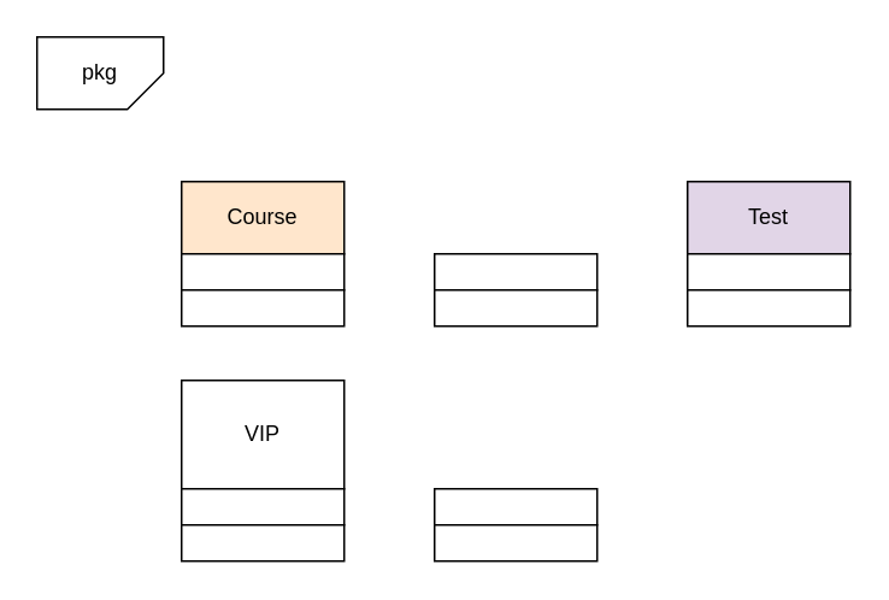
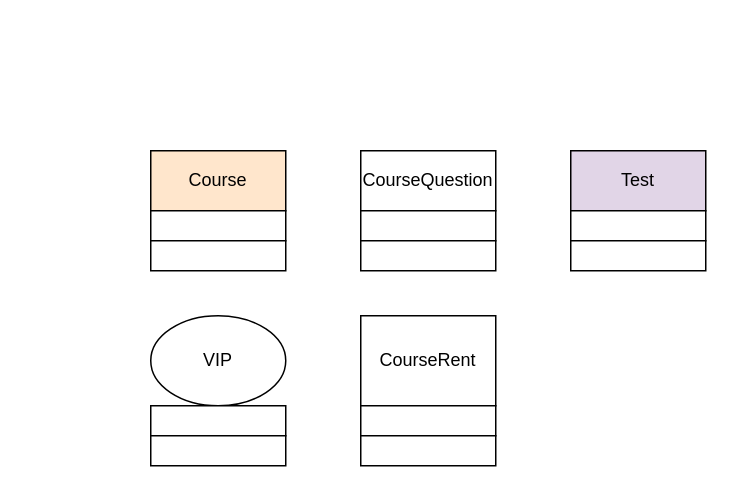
  <mxCell id="0" />
  <mxCell id="1" parent="0" />
- <mxCell id="2" value="pkg" style="shape=card;whiteSpace=wrap;html=1;direction=west;size=20;" parent="1" vertex="1"><mxGeometry x="20" y="20" width="70" height="40" as="geometry" /></mxCell>
  <mxCell id="3" value="Course" style="rounded=0;whiteSpace=wrap;html=1;fillColor=#ffe6cc;" parent="1" vertex="1"><mxGeometry x="100" y="100" width="90" height="40" as="geometry" /></mxCell>
  <mxCell id="4" value="" style="rounded=0;whiteSpace=wrap;html=1;" parent="1" vertex="1"><mxGeometry x="100" y="140" width="90" height="20" as="geometry" /></mxCell>
  <mxCell id="5" value="" style="rounded=0;whiteSpace=wrap;html=1;" parent="1" vertex="1"><mxGeometry x="100" y="160" width="90" height="20" as="geometry" /></mxCell>
+ <mxCell id="6" value="CourseQuestion" style="rounded=0;whiteSpace=wrap;html=1;" parent="1" vertex="1"><mxGeometry x="240" y="100" width="90" height="40" as="geometry" /></mxCell>
  <mxCell id="7" value="" style="rounded=0;whiteSpace=wrap;html=1;" parent="1" vertex="1"><mxGeometry x="240" y="140" width="90" height="20" as="geometry" /></mxCell>
  <mxCell id="8" value="" style="rounded=0;whiteSpace=wrap;html=1;" parent="1" vertex="1"><mxGeometry x="240" y="160" width="90" height="20" as="geometry" /></mxCell>
  <mxCell id="9" value="Test" style="rounded=0;whiteSpace=wrap;html=1;fillColor=#e1d5e7;" parent="1" vertex="1"><mxGeometry x="380" y="100" width="90" height="40" as="geometry" /></mxCell>
  <mxCell id="10" value="" style="rounded=0;whiteSpace=wrap;html=1;" parent="1" vertex="1"><mxGeometry x="380" y="140" width="90" height="20" as="geometry" /></mxCell>
  <mxCell id="11" value="" style="rounded=0;whiteSpace=wrap;html=1;" parent="1" vertex="1"><mxGeometry x="380" y="160" width="90" height="20" as="geometry" /></mxCell>
- <mxCell id="12" value="VIP" style="rounded=0;whiteSpace=wrap;html=1;" vertex="1" parent="1"><mxGeometry x="100" y="210" width="90" height="60" as="geometry" /></mxCell>
+ <mxCell id="12" value="VIP" style="ellipse;whiteSpace=wrap;html=1;" vertex="1" parent="1"><mxGeometry x="100" y="210" width="90" height="60" as="geometry" /></mxCell>
  <mxCell id="13" value="" style="rounded=0;whiteSpace=wrap;html=1;" vertex="1" parent="1"><mxGeometry x="100" y="270" width="90" height="20" as="geometry" /></mxCell>
  <mxCell id="14" value="" style="rounded=0;whiteSpace=wrap;html=1;" vertex="1" parent="1"><mxGeometry x="100" y="290" width="90" height="20" as="geometry" /></mxCell>
+ <mxCell id="15" value="CourseRent" style="rounded=0;whiteSpace=wrap;html=1;" vertex="1" parent="1"><mxGeometry x="240" y="210" width="90" height="60" as="geometry" /></mxCell>
  <mxCell id="16" value="" style="rounded=0;whiteSpace=wrap;html=1;" vertex="1" parent="1"><mxGeometry x="240" y="270" width="90" height="20" as="geometry" /></mxCell>
  <mxCell id="17" value="" style="rounded=0;whiteSpace=wrap;html=1;" vertex="1" parent="1"><mxGeometry x="240" y="290" width="90" height="20" as="geometry" /></mxCell>
